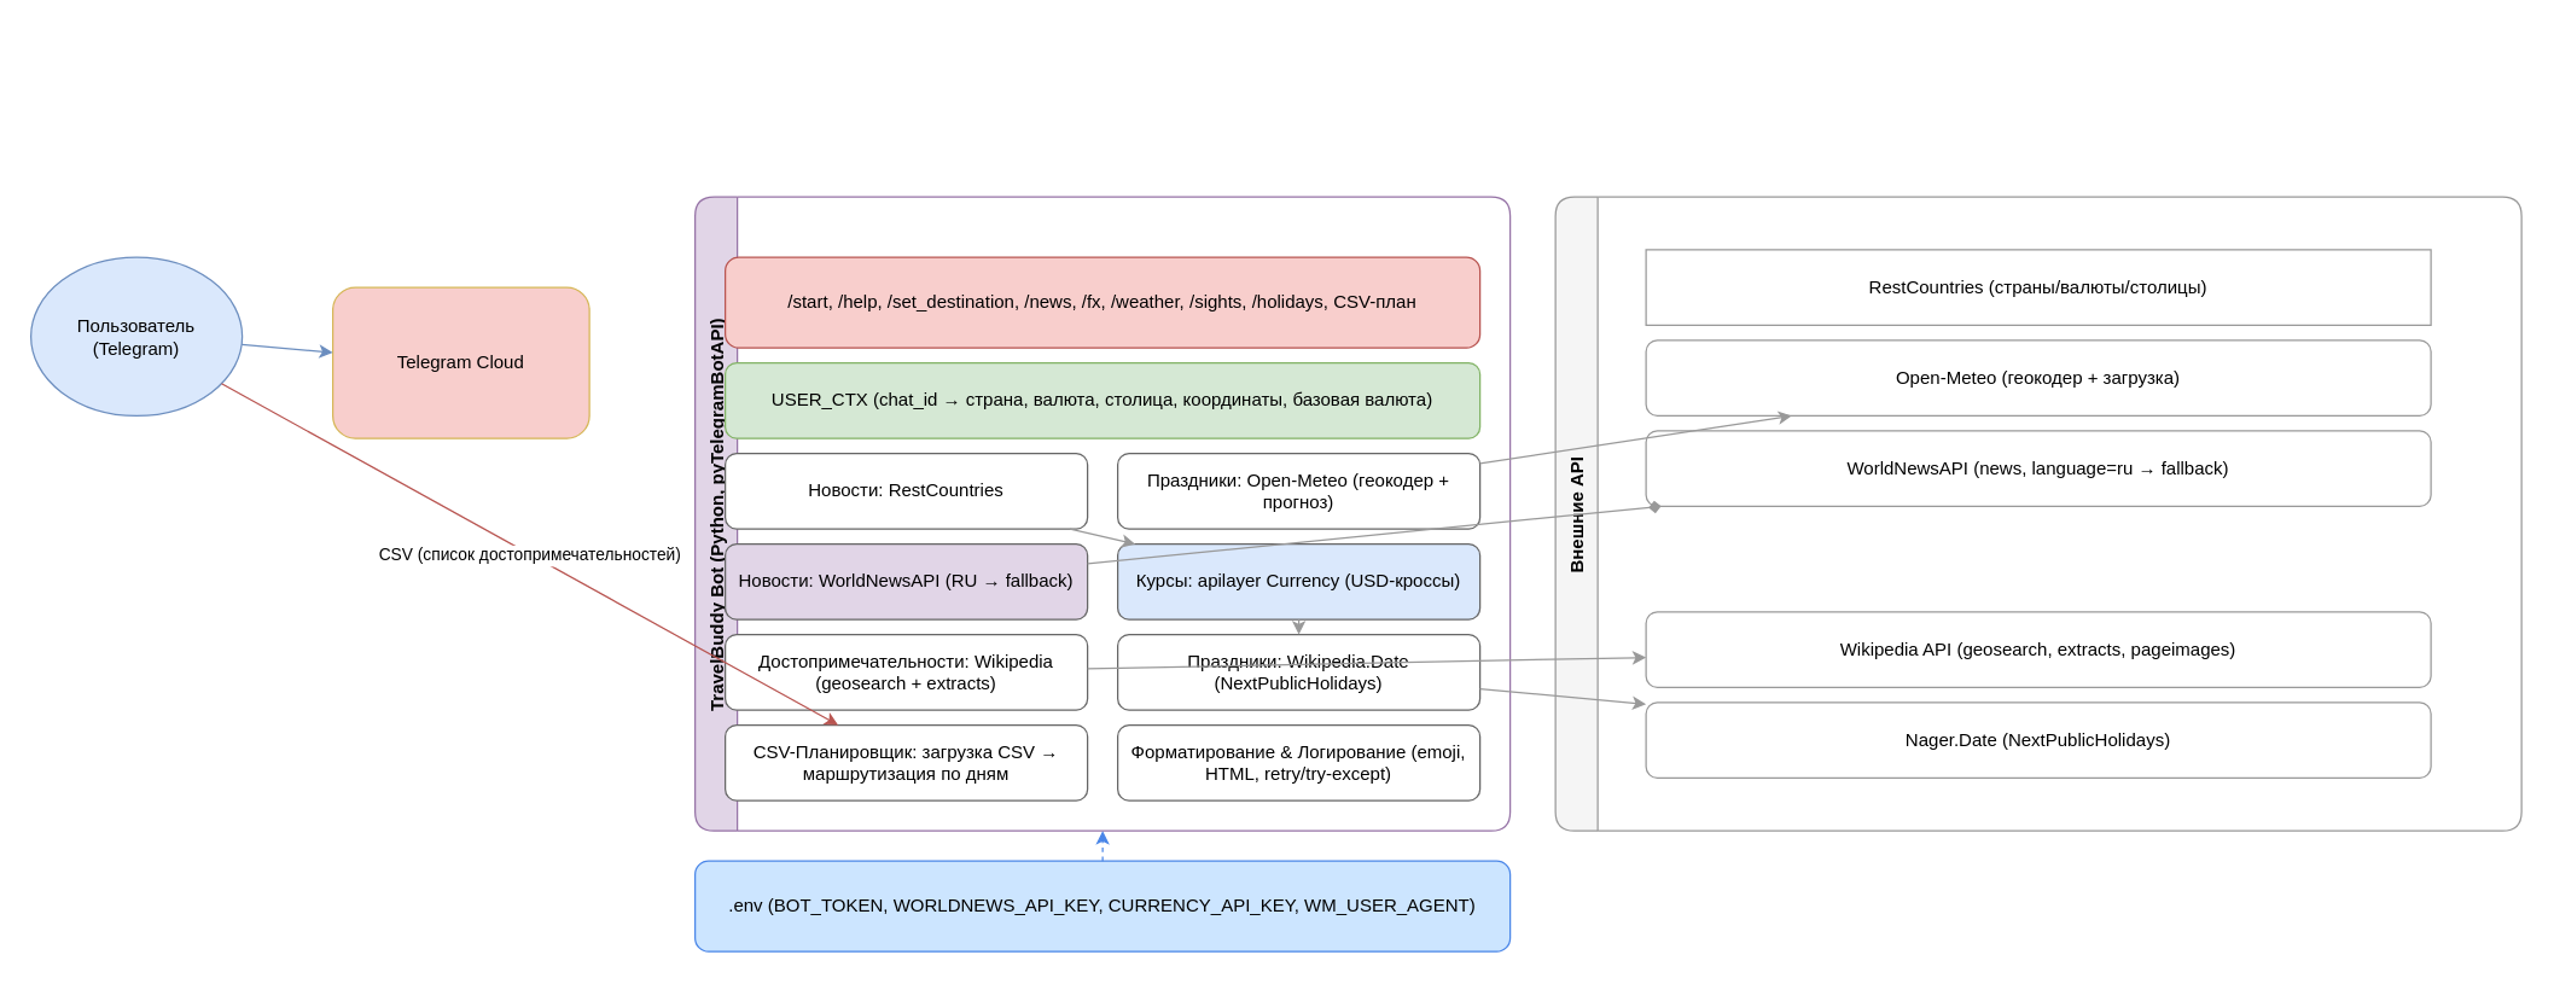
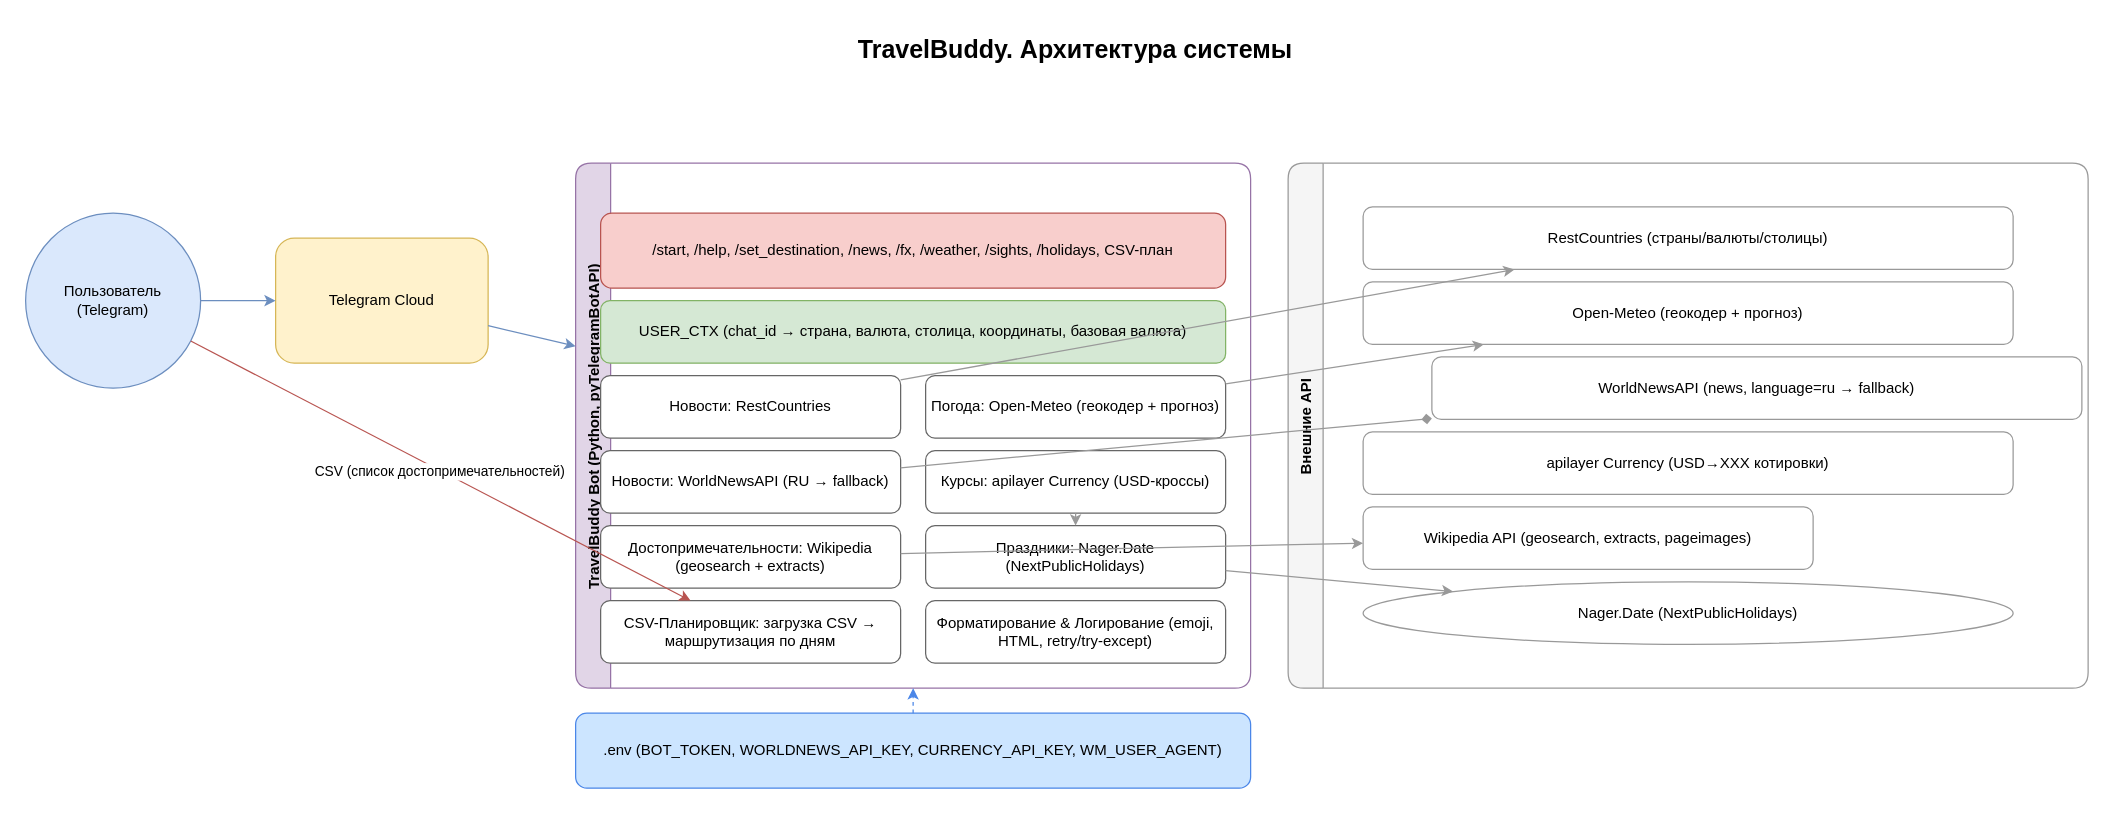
  <mxCell id="0" />
  <mxCell id="1" parent="0" />
- <mxCell id="3" value="Пользователь (Telegram)" style="shape=ellipse;whiteSpace=wrap;html=1;aspect=fixed;perimeter=ellipsePerimeter;fillColor=#dae8fc;strokeColor=#6c8ebf" parent="1" vertex="1"><mxGeometry x="20" y="170" width="140" height="105" as="geometry" /></mxCell>
- <mxCell id="4" value="Telegram Cloud" style="rounded=1;whiteSpace=wrap;html=1;fillColor=#f8cecc;strokeColor=#d6b656;" parent="1" vertex="1"><mxGeometry x="220" y="190" width="170" height="100" as="geometry" /></mxCell>
+ <mxCell id="2" value="TravelBuddy. Архитектура системы&#10;" style="text;strokeColor=none;fillColor=none;fontSize=20;fontStyle=1;align=center;verticalAlign=top;" parent="1" vertex="1"><mxGeometry x="610" y="20" width="500" height="40" as="geometry" /></mxCell>
+ <mxCell id="3" value="Пользователь (Telegram)" style="shape=ellipse;whiteSpace=wrap;html=1;aspect=fixed;perimeter=ellipsePerimeter;fillColor=#dae8fc;strokeColor=#6c8ebf" parent="1" vertex="1"><mxGeometry x="20" y="170" width="140" height="140" as="geometry" /></mxCell>
+ <mxCell id="4" value="Telegram Cloud" style="rounded=1;whiteSpace=wrap;html=1;fillColor=#fff2cc;strokeColor=#d6b656" parent="1" vertex="1"><mxGeometry x="220" y="190" width="170" height="100" as="geometry" /></mxCell>
  <mxCell id="5" value="TravelBuddy Bot (Python, pyTelegramBotAPI)" style="swimlane;rounded=1;horizontal=0;childLayout=stackLayout;startSize=28;fillColor=#e1d5e7;strokeColor=#9673a6;fontStyle=1" parent="1" vertex="1"><mxGeometry x="460" y="130" width="540" height="420" as="geometry" /></mxCell>
  <mxCell id="6" value="/start, /help, /set_destination, /news, /fx, /weather, /sights, /holidays, CSV-план" style="rounded=1;whiteSpace=wrap;html=1;fillColor=#f8cecc;strokeColor=#b85450" parent="5" vertex="1"><mxGeometry x="20" y="40" width="500" height="60" as="geometry" /></mxCell>
  <mxCell id="7" value="USER_CTX (chat_id → страна, валюта, столица, координаты, базовая валюта)" style="rounded=1;whiteSpace=wrap;html=1;fillColor=#d5e8d4;strokeColor=#82b366" parent="5" vertex="1"><mxGeometry x="20" y="110" width="500" height="50" as="geometry" /></mxCell>
  <mxCell id="8" value="Новости: RestCountries" style="rounded=1;whiteSpace=wrap;html=1;fillColor=#ffffff;strokeColor=#666666" parent="5" vertex="1"><mxGeometry x="20" y="170" width="240" height="50" as="geometry" /></mxCell>
- <mxCell id="9" value="Праздники: Open-Meteo (геокодер + прогноз)" style="rounded=1;whiteSpace=wrap;html=1;fillColor=#ffffff;strokeColor=#666666" parent="5" vertex="1"><mxGeometry x="280" y="170" width="240" height="50" as="geometry" /></mxCell>
- <mxCell id="10" value="Новости: WorldNewsAPI (RU → fallback)" style="rounded=1;whiteSpace=wrap;html=1;fillColor=#e1d5e7;strokeColor=#666666;" parent="5" vertex="1"><mxGeometry x="20" y="230" width="240" height="50" as="geometry" /></mxCell>
- <mxCell id="11" value="Курсы: apilayer Currency (USD-кроссы)" style="rounded=1;whiteSpace=wrap;html=1;fillColor=#dae8fc;strokeColor=#666666;" parent="5" vertex="1"><mxGeometry x="280" y="230" width="240" height="50" as="geometry" /></mxCell>
+ <mxCell id="9" value="Погода: Open-Meteo (геокодер + прогноз)" style="rounded=1;whiteSpace=wrap;html=1;fillColor=#ffffff;strokeColor=#666666" parent="5" vertex="1"><mxGeometry x="280" y="170" width="240" height="50" as="geometry" /></mxCell>
+ <mxCell id="10" value="Новости: WorldNewsAPI (RU → fallback)" style="rounded=1;whiteSpace=wrap;html=1;fillColor=#ffffff;strokeColor=#666666" parent="5" vertex="1"><mxGeometry x="20" y="230" width="240" height="50" as="geometry" /></mxCell>
+ <mxCell id="11" value="Курсы: apilayer Currency (USD-кроссы)" style="rounded=1;whiteSpace=wrap;html=1;fillColor=#ffffff;strokeColor=#666666" parent="5" vertex="1"><mxGeometry x="280" y="230" width="240" height="50" as="geometry" /></mxCell>
  <mxCell id="12" value="Достопримечательности: Wikipedia (geosearch + extracts)" style="rounded=1;whiteSpace=wrap;html=1;fillColor=#ffffff;strokeColor=#666666" parent="5" vertex="1"><mxGeometry x="20" y="290" width="240" height="50" as="geometry" /></mxCell>
- <mxCell id="13" value="Праздники: Wikipedia.Date (NextPublicHolidays)" style="rounded=1;whiteSpace=wrap;html=1;fillColor=#ffffff;strokeColor=#666666" parent="5" vertex="1"><mxGeometry x="280" y="290" width="240" height="50" as="geometry" /></mxCell>
+ <mxCell id="13" value="Праздники: Nager.Date (NextPublicHolidays)" style="rounded=1;whiteSpace=wrap;html=1;fillColor=#ffffff;strokeColor=#666666" parent="5" vertex="1"><mxGeometry x="280" y="290" width="240" height="50" as="geometry" /></mxCell>
  <mxCell id="14" value="CSV-Планировщик: загрузка CSV → маршрутизация по дням" style="rounded=1;whiteSpace=wrap;html=1;fillColor=#ffffff;strokeColor=#666666" parent="5" vertex="1"><mxGeometry x="20" y="350" width="240" height="50" as="geometry" /></mxCell>
  <mxCell id="15" value="Форматирование &amp; Логирование (emoji, HTML, retry/try-except)" style="rounded=1;whiteSpace=wrap;html=1;fillColor=#ffffff;strokeColor=#666666" parent="5" vertex="1"><mxGeometry x="280" y="350" width="240" height="50" as="geometry" /></mxCell>
  <mxCell id="16" value=".env (BOT_TOKEN, WORLDNEWS_API_KEY, CURRENCY_API_KEY, WM_USER_AGENT)" style="rounded=1;whiteSpace=wrap;html=1;fillColor=#cce5ff;strokeColor=#4a86e8" parent="1" vertex="1"><mxGeometry x="460" y="570" width="540" height="60" as="geometry" /></mxCell>
  <mxCell id="17" value="Внешние API" style="swimlane;rounded=1;horizontal=0;startSize=28;fillColor=#f5f5f5;strokeColor=#999999;fontStyle=1" parent="1" vertex="1"><mxGeometry x="1030" y="130" width="640" height="420" as="geometry" /></mxCell>
- <mxCell id="18" value="RestCountries (страны/валюты/столицы)" style="whiteSpace=wrap;html=1;fillColor=#fff;strokeColor=#999;rounded=0;" parent="17" vertex="1"><mxGeometry x="60" y="35" width="520" height="50" as="geometry" /></mxCell>
- <mxCell id="19" value="Open-Meteo (геокодер + загрузка)" style="rounded=1;whiteSpace=wrap;html=1;fillColor=#fff;strokeColor=#999" parent="17" vertex="1"><mxGeometry x="60" y="95" width="520" height="50" as="geometry" /></mxCell>
- <mxCell id="20" value="WorldNewsAPI (news, language=ru → fallback)" style="rounded=1;whiteSpace=wrap;html=1;fillColor=#fff;strokeColor=#999" parent="17" vertex="1"><mxGeometry x="60" y="155" width="520" height="50" as="geometry" /></mxCell>
- <mxCell id="22" value="Wikipedia API (geosearch, extracts, pageimages)" style="rounded=1;whiteSpace=wrap;html=1;fillColor=#fff;strokeColor=#999" parent="17" vertex="1"><mxGeometry x="60" y="275" width="520" height="50" as="geometry" /></mxCell>
- <mxCell id="23" value="Nager.Date (NextPublicHolidays)" style="rounded=1;whiteSpace=wrap;html=1;fillColor=#fff;strokeColor=#999" parent="17" vertex="1"><mxGeometry x="60" y="335" width="520" height="50" as="geometry" /></mxCell>
+ <mxCell id="18" value="RestCountries (страны/валюты/столицы)" style="rounded=1;whiteSpace=wrap;html=1;fillColor=#fff;strokeColor=#999" parent="17" vertex="1"><mxGeometry x="60" y="35" width="520" height="50" as="geometry" /></mxCell>
+ <mxCell id="19" value="Open-Meteo (геокодер + прогноз)" style="rounded=1;whiteSpace=wrap;html=1;fillColor=#fff;strokeColor=#999" parent="17" vertex="1"><mxGeometry x="60" y="95" width="520" height="50" as="geometry" /></mxCell>
+ <mxCell id="20" value="WorldNewsAPI (news, language=ru → fallback)" style="rounded=1;whiteSpace=wrap;html=1;fillColor=#fff;strokeColor=#999" parent="17" vertex="1"><mxGeometry x="115" y="155" width="520" height="50" as="geometry" /></mxCell>
+ <mxCell id="21" value="apilayer Currency (USD→XXX котировки)" style="rounded=1;whiteSpace=wrap;html=1;fillColor=#fff;strokeColor=#999" parent="17" vertex="1"><mxGeometry x="60" y="215" width="520" height="50" as="geometry" /></mxCell>
+ <mxCell id="22" value="Wikipedia API (geosearch, extracts, pageimages)" style="rounded=1;whiteSpace=wrap;html=1;fillColor=#fff;strokeColor=#999" parent="17" vertex="1"><mxGeometry x="60" y="275" width="360" height="50" as="geometry" /></mxCell>
+ <mxCell id="23" value="Nager.Date (NextPublicHolidays)" style="ellipse;whiteSpace=wrap;html=1;fillColor=#fff;strokeColor=#999;" parent="17" vertex="1"><mxGeometry x="60" y="335" width="520" height="50" as="geometry" /></mxCell>
  <mxCell id="24" style="endArrow=classic;strokeColor=#6c8ebf" parent="1" source="3" target="4" edge="1"><mxGeometry relative="1" as="geometry" /></mxCell>
- <mxCell id="26" style="endArrow=classic;strokeColor=#999999;" parent="1" source="8" target="11" edge="1"><mxGeometry relative="1" as="geometry" /></mxCell>
+ <mxCell id="25" style="endArrow=classic;strokeColor=#6c8ebf" parent="1" source="4" target="5" edge="1"><mxGeometry relative="1" as="geometry" /></mxCell>
+ <mxCell id="26" style="endArrow=classic;strokeColor=#999999" parent="1" source="8" target="18" edge="1"><mxGeometry relative="1" as="geometry" /></mxCell>
  <mxCell id="27" style="endArrow=classic;strokeColor=#999999" parent="1" source="9" target="19" edge="1"><mxGeometry relative="1" as="geometry" /></mxCell>
  <mxCell id="28" style="endArrow=diamond;strokeColor=#999999;" parent="1" source="10" target="20" edge="1"><mxGeometry relative="1" as="geometry" /></mxCell>
  <mxCell id="29" style="endArrow=classic;strokeColor=#999999;" parent="1" source="11" target="13" edge="1"><mxGeometry relative="1" as="geometry" /></mxCell>
  <mxCell id="30" style="endArrow=classic;strokeColor=#999999" parent="1" source="12" target="22" edge="1"><mxGeometry relative="1" as="geometry" /></mxCell>
  <mxCell id="31" style="endArrow=classic;strokeColor=#999999" parent="1" source="13" target="23" edge="1"><mxGeometry relative="1" as="geometry" /></mxCell>
  <mxCell id="32" value="CSV (список достопримечательностей)" style="endArrow=classic;strokeColor=#b85450;fontSize=11;labelBackgroundColor=#ffffff" parent="1" source="3" target="14" edge="1"><mxGeometry relative="1" as="geometry" /></mxCell>
  <mxCell id="33" style="endArrow=classic;dashed=1;strokeColor=#4a86e8" parent="1" source="16" target="5" edge="1"><mxGeometry relative="1" as="geometry" /></mxCell>
